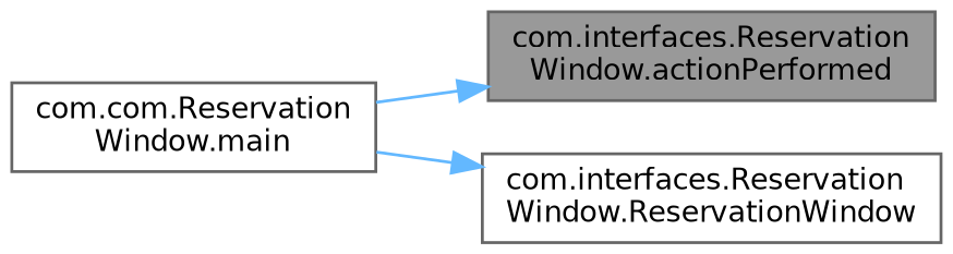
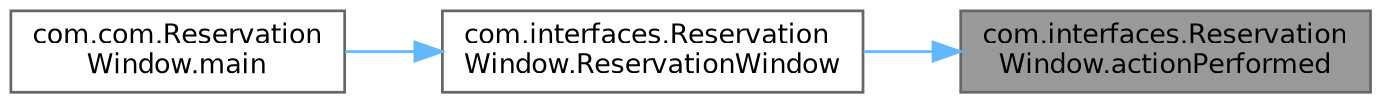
  digraph {
    rankdir=RL
    node [color=grey40 fillcolor=white fontname=Helvetica fontsize=10 shape=box style=filled]
    edge [color=steelblue1 dir=back fontname=Helvetica fontsize=10 labelfontname=Helvetica labelfontsize=10 style=solid]
    n1 [color=gray40 fillcolor=grey60 fontcolor=black height=0.2 label="com.interfaces.Reservation\lWindow.actionPerformed" width=0.4]
    n2 [height=0.2 label="com.interfaces.Reservation\lWindow.ReservationWindow" width=0.4]
    n3 [height=0.2 label="com.com.Reservation\lWindow.main" width=0.4]
-   n1 -> n3
+   n1 -> n2
    n2 -> n3
  }
